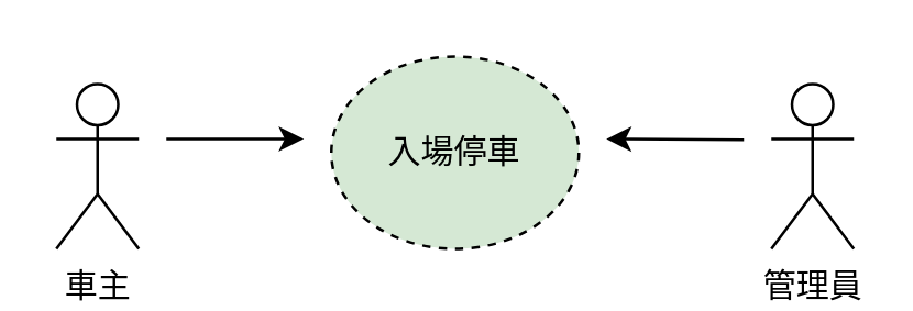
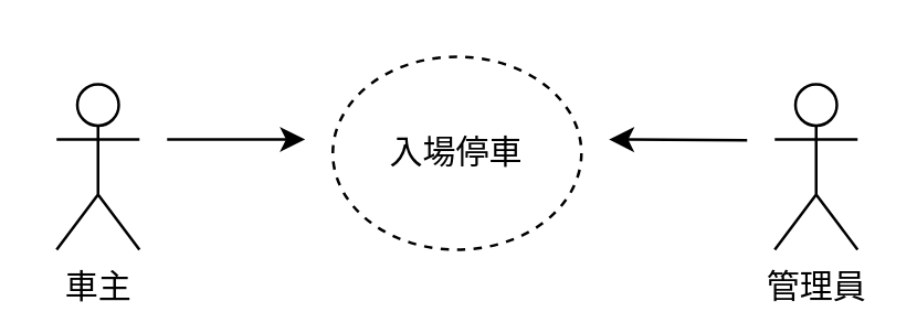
  <mxCell id="0" />
  <mxCell id="1" parent="0" />
  <mxCell id="2" value="車主" style="shape=umlActor;verticalLabelPosition=bottom;verticalAlign=top;html=1;outlineConnect=0;" vertex="1" parent="1"><mxGeometry x="20" y="30" width="30" height="60" as="geometry" /></mxCell>
  <mxCell id="3" value="" style="endArrow=classic;html=1;rounded=0;" edge="1" parent="1"><mxGeometry width="50" height="50" relative="1" as="geometry"><mxPoint x="60" y="50" as="sourcePoint" /><mxPoint x="110" y="50" as="targetPoint" /></mxGeometry></mxCell>
- <mxCell id="4" value="入場停車" style="ellipse;whiteSpace=wrap;html=1;align=center;dashed=1;fillColor=#d5e8d4;" vertex="1" parent="1"><mxGeometry x="120" y="20" width="90" height="70" as="geometry" /></mxCell>
+ <mxCell id="4" value="入場停車" style="ellipse;whiteSpace=wrap;html=1;align=center;dashed=1;" vertex="1" parent="1"><mxGeometry x="120" y="20" width="90" height="70" as="geometry" /></mxCell>
  <mxCell id="5" value="" style="endArrow=classic;html=1;rounded=0;" edge="1" parent="1"><mxGeometry width="50" height="50" relative="1" as="geometry"><mxPoint x="270" y="50.29" as="sourcePoint" /><mxPoint x="220" y="50" as="targetPoint" /></mxGeometry></mxCell>
  <mxCell id="6" value="管理員" style="shape=umlActor;verticalLabelPosition=bottom;verticalAlign=top;html=1;outlineConnect=0;" vertex="1" parent="1"><mxGeometry x="280" y="30" width="30" height="60" as="geometry" /></mxCell>
